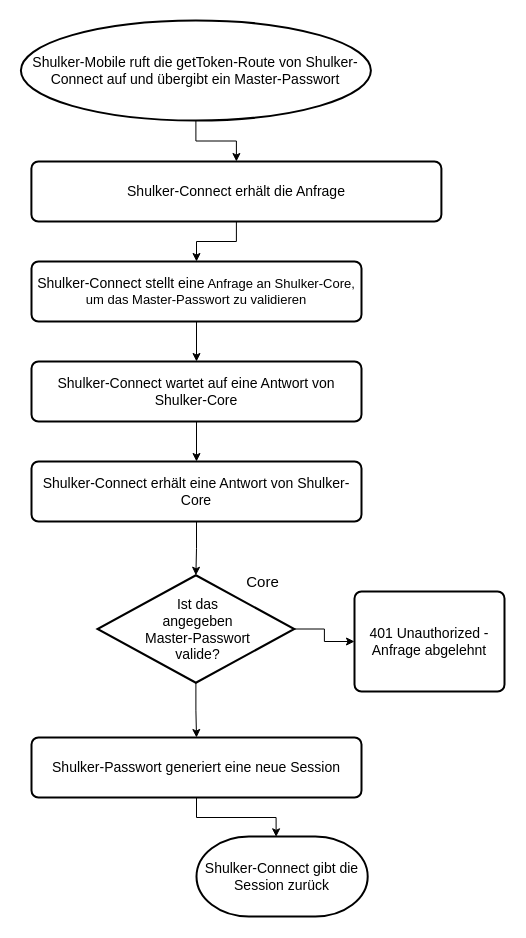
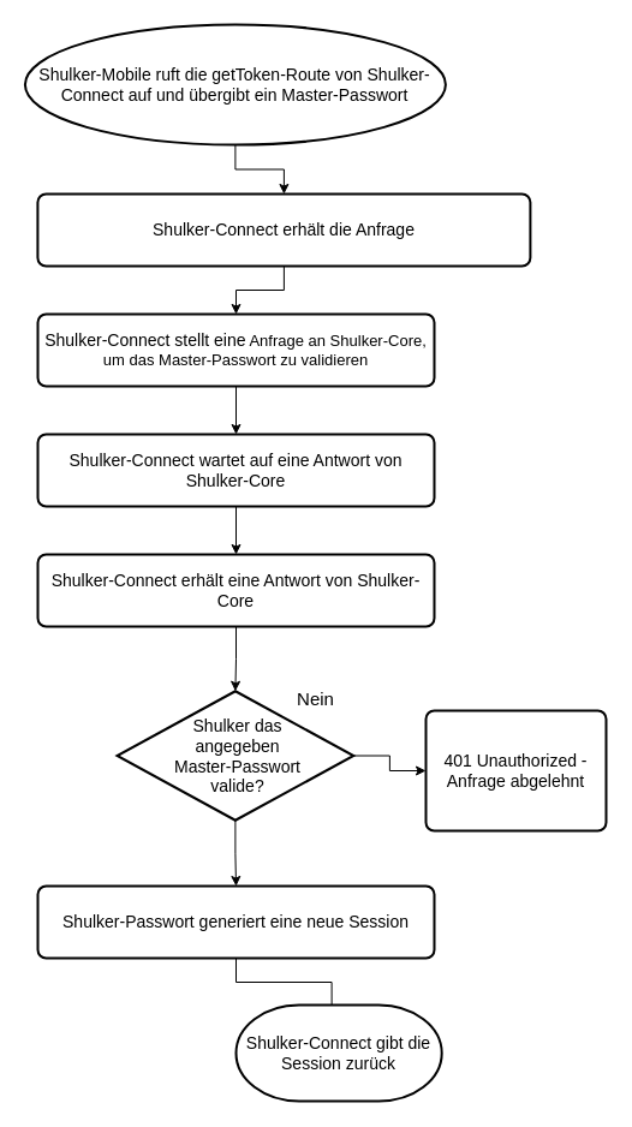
  <mxCell id="0" />
  <mxCell id="1" parent="0" />
  <mxCell id="2" value="" style="edgeStyle=orthogonalEdgeStyle;rounded=0;orthogonalLoop=1;jettySize=auto;html=1;fontSize=15;exitX=0.5;exitY=1;exitDx=0;exitDy=0;exitPerimeter=0;" edge="1" parent="1" source="19" target="8"><mxGeometry relative="1" as="geometry"><mxPoint x="196" y="131" as="sourcePoint" /></mxGeometry></mxCell>
  <mxCell id="3" value="" style="edgeStyle=orthogonalEdgeStyle;rounded=0;orthogonalLoop=1;jettySize=auto;html=1;fontSize=15;" edge="1" parent="1" source="4" target="6"><mxGeometry relative="1" as="geometry" /></mxCell>
  <mxCell id="4" value="&lt;font style=&quot;font-size: 14px&quot;&gt;Shulker-Connect stellt eine&lt;/font&gt; Anfrage an Shulker-Core, um das Master-Passwort zu validieren" style="rounded=1;whiteSpace=wrap;html=1;absoluteArcSize=1;arcSize=14;strokeWidth=2;fontSize=13;" vertex="1" parent="1"><mxGeometry x="31" y="261" width="330" height="60" as="geometry" /></mxCell>
  <mxCell id="5" value="" style="edgeStyle=orthogonalEdgeStyle;rounded=0;orthogonalLoop=1;jettySize=auto;html=1;fontSize=15;" edge="1" parent="1" source="6" target="10"><mxGeometry relative="1" as="geometry" /></mxCell>
  <mxCell id="6" value="&lt;font style=&quot;font-size: 14px&quot;&gt;Shulker-Connect wartet auf eine Antwort von Shulker-Core&lt;br&gt;&lt;/font&gt;" style="rounded=1;whiteSpace=wrap;html=1;absoluteArcSize=1;arcSize=14;strokeWidth=2;fontSize=13;" vertex="1" parent="1"><mxGeometry x="31" y="361" width="330" height="60" as="geometry" /></mxCell>
  <mxCell id="7" value="" style="edgeStyle=orthogonalEdgeStyle;rounded=0;orthogonalLoop=1;jettySize=auto;html=1;fontSize=15;" edge="1" parent="1" source="8" target="4"><mxGeometry relative="1" as="geometry" /></mxCell>
  <mxCell id="8" value="&lt;font style=&quot;font-size: 14px&quot;&gt;Shulker-Connect erhält die Anfrage&lt;br&gt;&lt;/font&gt;" style="rounded=1;whiteSpace=wrap;html=1;absoluteArcSize=1;arcSize=14;strokeWidth=2;fontSize=13;" vertex="1" parent="1"><mxGeometry x="30.9" y="161" width="410" height="60" as="geometry" /></mxCell>
  <mxCell id="9" value="" style="edgeStyle=orthogonalEdgeStyle;rounded=0;orthogonalLoop=1;jettySize=auto;html=1;fontSize=15;entryX=0.5;entryY=0;entryDx=0;entryDy=0;entryPerimeter=0;" edge="1" parent="1" source="10" target="12"><mxGeometry relative="1" as="geometry" /></mxCell>
  <mxCell id="10" value="&lt;font style=&quot;font-size: 14px&quot;&gt;Shulker-Connect erhält eine Antwort von Shulker-Core&lt;br&gt;&lt;/font&gt;" style="rounded=1;whiteSpace=wrap;html=1;absoluteArcSize=1;arcSize=14;strokeWidth=2;fontSize=13;" vertex="1" parent="1"><mxGeometry x="31" y="461" width="330" height="60" as="geometry" /></mxCell>
  <mxCell id="11" value="" style="edgeStyle=orthogonalEdgeStyle;rounded=0;orthogonalLoop=1;jettySize=auto;html=1;fontSize=15;" edge="1" parent="1" source="12" target="18"><mxGeometry relative="1" as="geometry" /></mxCell>
  <mxCell id="12" value="" style="strokeWidth=2;html=1;shape=mxgraph.flowchart.decision;whiteSpace=wrap;fontSize=14;align=center;" vertex="1" parent="1"><mxGeometry x="97" y="574.75" width="196.8" height="107.5" as="geometry" /></mxCell>
  <mxCell id="13" value="" style="edgeStyle=orthogonalEdgeStyle;rounded=0;orthogonalLoop=1;jettySize=auto;html=1;fontSize=15;exitX=1;exitY=0.5;exitDx=0;exitDy=0;exitPerimeter=0;" edge="1" parent="1" source="12" target="15"><mxGeometry relative="1" as="geometry"><mxPoint x="272" y="629" as="sourcePoint" /></mxGeometry></mxCell>
- <mxCell id="14" value="&lt;div style=&quot;font-size: 14px&quot; align=&quot;center&quot;&gt;&lt;font style=&quot;font-size: 14px&quot;&gt;Ist das &lt;br&gt;&lt;/font&gt;&lt;/div&gt;&lt;div style=&quot;font-size: 14px&quot; align=&quot;center&quot;&gt;&lt;font style=&quot;font-size: 14px&quot;&gt;angegeben &lt;br&gt;&lt;/font&gt;&lt;/div&gt;&lt;div style=&quot;font-size: 14px&quot; align=&quot;center&quot;&gt;&lt;font style=&quot;font-size: 14px&quot;&gt;Master-Passwort &lt;br&gt;&lt;/font&gt;&lt;/div&gt;&lt;div style=&quot;font-size: 14px&quot; align=&quot;center&quot;&gt;&lt;font style=&quot;font-size: 14px&quot;&gt;valide?&lt;/font&gt;&lt;/div&gt;" style="text;html=1;align=center;verticalAlign=middle;resizable=0;points=[];autosize=1;strokeColor=none;fillColor=none;fontSize=18;" vertex="1" parent="1"><mxGeometry x="137" y="583.5" width="120" height="90" as="geometry" /></mxCell>
+ <mxCell id="14" value="&lt;div style=&quot;font-size: 14px&quot; align=&quot;center&quot;&gt;&lt;font style=&quot;font-size: 14px&quot;&gt;Shulker das &lt;br&gt;&lt;/font&gt;&lt;/div&gt;&lt;div style=&quot;font-size: 14px&quot; align=&quot;center&quot;&gt;&lt;font style=&quot;font-size: 14px&quot;&gt;angegeben &lt;br&gt;&lt;/font&gt;&lt;/div&gt;&lt;div style=&quot;font-size: 14px&quot; align=&quot;center&quot;&gt;&lt;font style=&quot;font-size: 14px&quot;&gt;Master-Passwort &lt;br&gt;&lt;/font&gt;&lt;/div&gt;&lt;div style=&quot;font-size: 14px&quot; align=&quot;center&quot;&gt;&lt;font style=&quot;font-size: 14px&quot;&gt;valide?&lt;/font&gt;&lt;/div&gt;" style="text;html=1;align=center;verticalAlign=middle;resizable=0;points=[];autosize=1;strokeColor=none;fillColor=none;fontSize=18;" vertex="1" parent="1"><mxGeometry x="137" y="583.5" width="120" height="90" as="geometry" /></mxCell>
  <mxCell id="15" value="401 Unauthorized - Anfrage abgelehnt" style="rounded=1;whiteSpace=wrap;html=1;absoluteArcSize=1;arcSize=14;strokeWidth=2;fontSize=14;" vertex="1" parent="1"><mxGeometry x="354" y="591" width="150" height="100" as="geometry" /></mxCell>
- <mxCell id="16" value="&lt;div style=&quot;font-size: 15px&quot;&gt;&lt;font style=&quot;font-size: 15px&quot;&gt;Core&lt;/font&gt;&lt;/div&gt;" style="text;html=1;align=center;verticalAlign=middle;resizable=0;points=[];autosize=1;strokeColor=none;fillColor=none;fontSize=14;" vertex="1" parent="1"><mxGeometry x="242" y="571" width="40" height="20" as="geometry" /></mxCell>
- <mxCell id="17" value="" style="edgeStyle=orthogonalEdgeStyle;rounded=0;orthogonalLoop=1;jettySize=auto;html=1;fontSize=15;entryX=0.465;entryY=0.004;entryDx=0;entryDy=0;entryPerimeter=0;" edge="1" parent="1" source="18" target="20"><mxGeometry relative="1" as="geometry"><mxPoint x="196" y="842" as="targetPoint" /></mxGeometry></mxCell>
+ <mxCell id="16" value="&lt;div style=&quot;font-size: 15px&quot;&gt;&lt;font style=&quot;font-size: 15px&quot;&gt;Nein&lt;/font&gt;&lt;/div&gt;" style="text;html=1;align=center;verticalAlign=middle;resizable=0;points=[];autosize=1;strokeColor=none;fillColor=none;fontSize=14;" vertex="1" parent="1"><mxGeometry x="242" y="571" width="40" height="20" as="geometry" /></mxCell>
+ <mxCell id="17" value="" style="edgeStyle=orthogonalEdgeStyle;rounded=0;orthogonalLoop=1;jettySize=auto;html=1;fontSize=15;entryX=0.465;entryY=0.004;entryDx=0;entryDy=0;entryPerimeter=0;endArrow=none;" edge="1" parent="1" source="18" target="20"><mxGeometry relative="1" as="geometry"><mxPoint x="196" y="842" as="targetPoint" /></mxGeometry></mxCell>
  <mxCell id="18" value="&lt;font style=&quot;font-size: 14px&quot;&gt;Shulker-Passwort generiert eine neue Session&lt;/font&gt;" style="rounded=1;whiteSpace=wrap;html=1;absoluteArcSize=1;arcSize=14;strokeWidth=2;fontSize=13;" vertex="1" parent="1"><mxGeometry x="31" y="737" width="330" height="60" as="geometry" /></mxCell>
  <mxCell id="19" value="&lt;div style=&quot;font-size: 14px&quot; align=&quot;center&quot;&gt;&lt;font style=&quot;font-size: 14px&quot;&gt;Shulker-Mobile ruft die getToken-Route von Shulker-Connect auf&lt;/font&gt;&lt;font style=&quot;font-size: 14px&quot;&gt; und übergibt ein Master-Passwort&lt;/font&gt;&lt;/div&gt;" style="strokeWidth=2;html=1;shape=mxgraph.flowchart.start_2;whiteSpace=wrap;" vertex="1" parent="1"><mxGeometry x="20.4" y="20" width="350" height="100" as="geometry" /></mxCell>
  <mxCell id="20" value="&lt;font style=&quot;font-size: 14px&quot;&gt;Shulker-Connect gibt die Session zurück&lt;/font&gt;" style="strokeWidth=2;html=1;shape=mxgraph.flowchart.terminator;whiteSpace=wrap;" vertex="1" parent="1"><mxGeometry x="196" y="836" width="171.2" height="80" as="geometry" /></mxCell>
